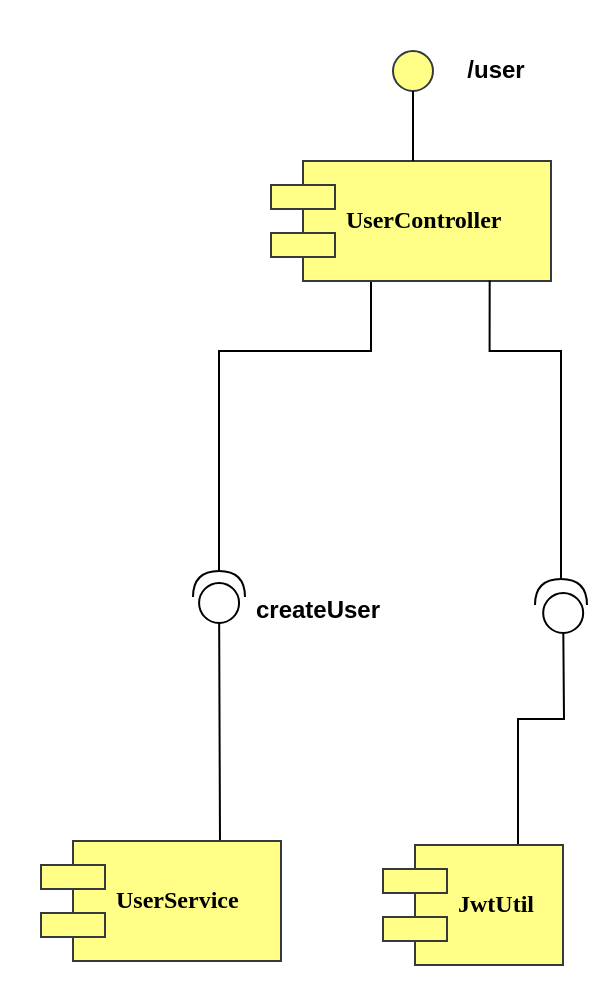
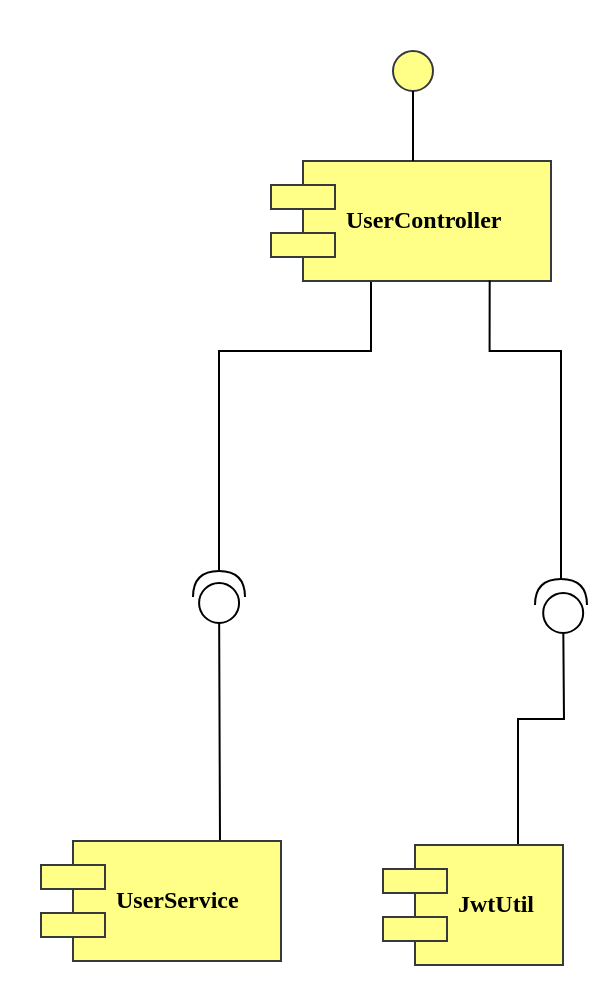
  <mxCell id="0" />
  <mxCell id="1" parent="0" />
  <mxCell id="2" style="edgeStyle=orthogonalEdgeStyle;rounded=0;orthogonalLoop=1;jettySize=auto;html=1;exitX=0.25;exitY=1;exitDx=0;exitDy=0;endArrow=halfCircle;endFill=0;endSize=11;" parent="1" edge="1"><mxGeometry relative="1" as="geometry"><mxPoint x="109" y="298" as="targetPoint" /><mxPoint x="185" y="135" as="sourcePoint" /><Array as="points"><mxPoint x="185" y="175" /><mxPoint x="109" y="175" /></Array></mxGeometry></mxCell>
  <mxCell id="3" value="UserController" style="shape=component;align=left;spacingLeft=36;rounded=0;shadow=0;comic=0;labelBackgroundColor=none;strokeWidth=1;fontFamily=Verdana;fontSize=12;html=1;fillColor=#ffff88;strokeColor=#36393d;fontStyle=1" parent="1" vertex="1"><mxGeometry x="135" y="80" width="140" height="60" as="geometry" /></mxCell>
  <mxCell id="4" value="" style="ellipse;whiteSpace=wrap;html=1;rounded=0;shadow=0;comic=0;labelBackgroundColor=none;strokeWidth=1;fontFamily=Verdana;fontSize=12;align=center;fillColor=#ffff88;strokeColor=#36393d;" parent="1" vertex="1"><mxGeometry x="196" y="25" width="20" height="20" as="geometry" /></mxCell>
  <mxCell id="5" style="edgeStyle=orthogonalEdgeStyle;rounded=0;orthogonalLoop=1;jettySize=auto;html=1;exitX=0.75;exitY=0;exitDx=0;exitDy=0;endArrow=circle;endFill=0;endSize=9;" parent="1" source="6" edge="1"><mxGeometry relative="1" as="geometry"><mxPoint x="281" y="295" as="targetPoint" /></mxGeometry></mxCell>
  <mxCell id="6" value="JwtUtil" style="shape=component;align=left;spacingLeft=36;rounded=0;shadow=0;comic=0;labelBackgroundColor=none;strokeWidth=1;fontFamily=Verdana;fontSize=12;html=1;fillColor=#ffff88;strokeColor=#36393d;fontStyle=1" parent="1" vertex="1"><mxGeometry x="191" y="422" width="90" height="60" as="geometry" /></mxCell>
  <mxCell id="7" style="edgeStyle=elbowEdgeStyle;rounded=0;html=1;labelBackgroundColor=none;startArrow=none;startFill=0;startSize=8;endArrow=none;endFill=0;endSize=16;fontFamily=Verdana;fontSize=12;" parent="1" source="4" target="3" edge="1"><mxGeometry relative="1" as="geometry" /></mxCell>
  <mxCell id="8" value="" style="edgeStyle=orthogonalEdgeStyle;rounded=0;orthogonalLoop=1;jettySize=auto;html=1;exitX=0.75;exitY=0;exitDx=0;exitDy=0;endArrow=circle;endFill=0;strokeWidth=1;endSize=9;" parent="1" edge="1"><mxGeometry relative="1" as="geometry"><mxPoint x="109" y="290" as="targetPoint" /><mxPoint x="139" y="420" as="sourcePoint" /></mxGeometry></mxCell>
  <mxCell id="9" value="UserService" style="shape=component;align=left;spacingLeft=36;rounded=0;shadow=0;comic=0;labelBackgroundColor=none;strokeWidth=1;fontFamily=Verdana;fontSize=12;html=1;fillColor=#ffff88;strokeColor=#36393d;fontStyle=1" parent="1" vertex="1"><mxGeometry x="20" y="420" width="120" height="60" as="geometry" /></mxCell>
- <mxCell id="10" value="createUser" style="text;html=1;strokeColor=none;fillColor=none;align=center;verticalAlign=middle;whiteSpace=wrap;rounded=0;fontStyle=1" parent="1" vertex="1"><mxGeometry x="129" y="290" width="60" height="30" as="geometry" /></mxCell>
  <mxCell id="11" style="edgeStyle=orthogonalEdgeStyle;rounded=0;orthogonalLoop=1;jettySize=auto;html=1;endArrow=halfCircle;endFill=0;endSize=11;exitX=0.781;exitY=0.996;exitDx=0;exitDy=0;exitPerimeter=0;" parent="1" source="3" edge="1"><mxGeometry relative="1" as="geometry"><mxPoint x="280" y="302" as="targetPoint" /><mxPoint x="246" y="145" as="sourcePoint" /><Array as="points"><mxPoint x="245" y="175" /><mxPoint x="280" y="175" /></Array></mxGeometry></mxCell>
- <mxCell id="12" value="/user" style="text;html=1;strokeColor=none;fillColor=none;align=center;verticalAlign=middle;whiteSpace=wrap;rounded=0;fontStyle=1" parent="1" vertex="1"><mxGeometry x="218" y="20" width="60" height="30" as="geometry" /></mxCell>
